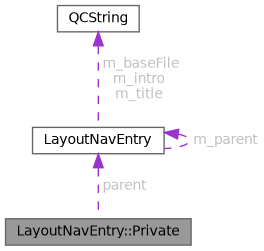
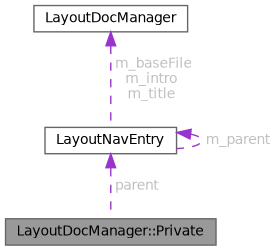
  digraph {
    node [color=gray40 fillcolor=white fontname=Helvetica fontsize=10 shape=box style=filled]
    edge [color=darkorchid3 dir=back fontcolor=grey fontname=Helvetica fontsize=10 labelfontname=Helvetica labelfontsize=10 style=dashed]
-   n1 [fillcolor=grey60 fontcolor=black height=0.2 label="LayoutNavEntry::Private" width=0.4]
+   n1 [fillcolor=grey60 fontcolor=black height=0.2 label="LayoutDocManager::Private" width=0.4]
    n2 [height=0.2 label=LayoutNavEntry width=0.4]
-   n3 [height=0.2 label=QCString width=0.4]
+   n3 [height=0.2 label=LayoutDocManager width=0.4]
    n2 -> n1 [label=" parent"]
    n2 -> n2 [label=" m_parent"]
    n3 -> n2 [label=" m_baseFile\nm_intro\nm_title"]
  }
